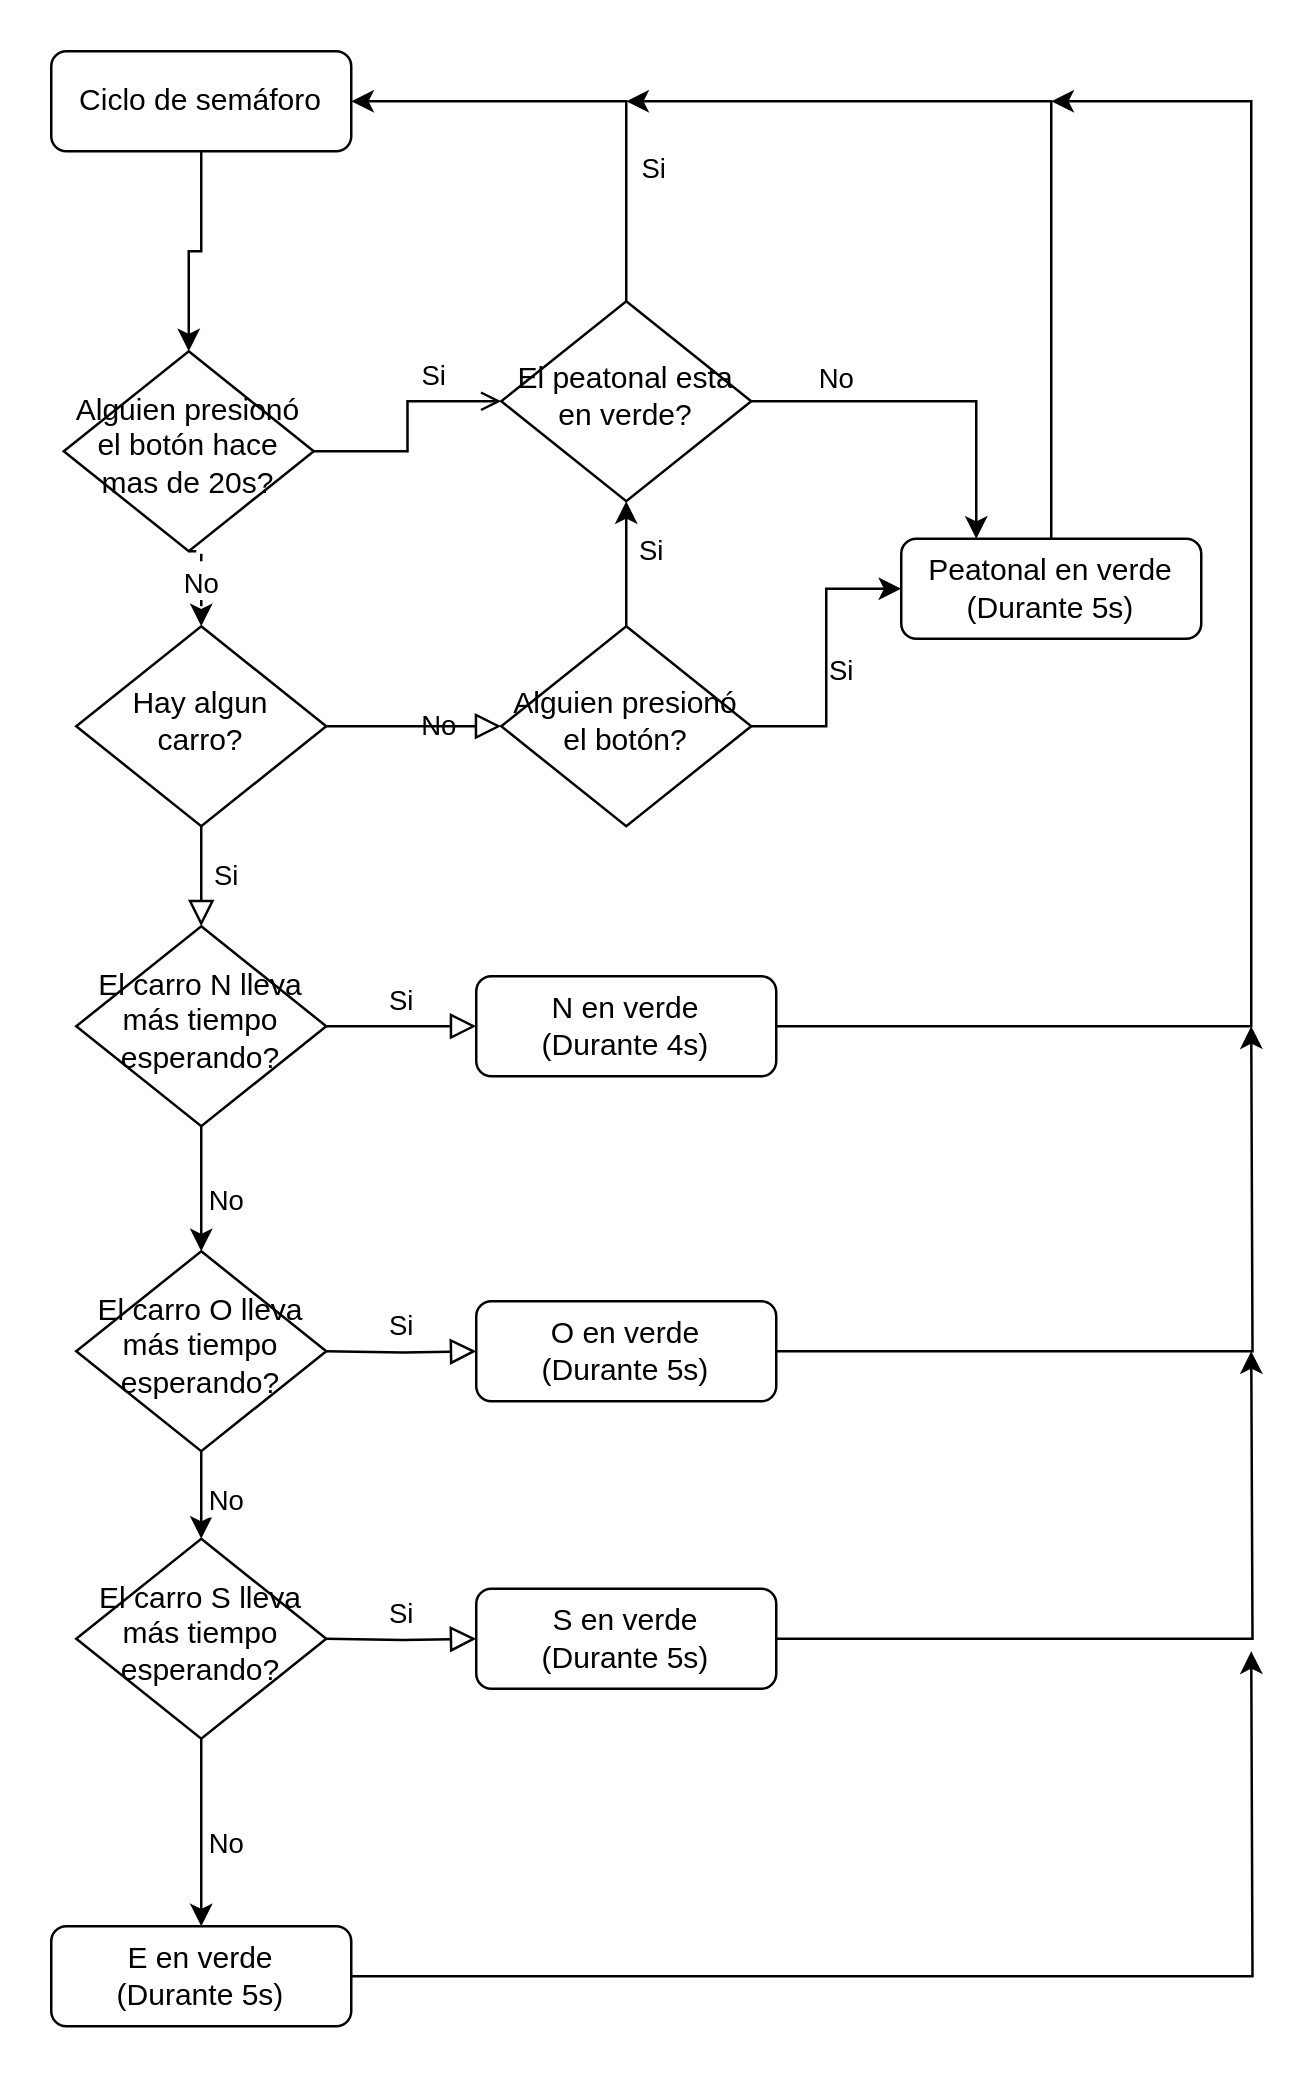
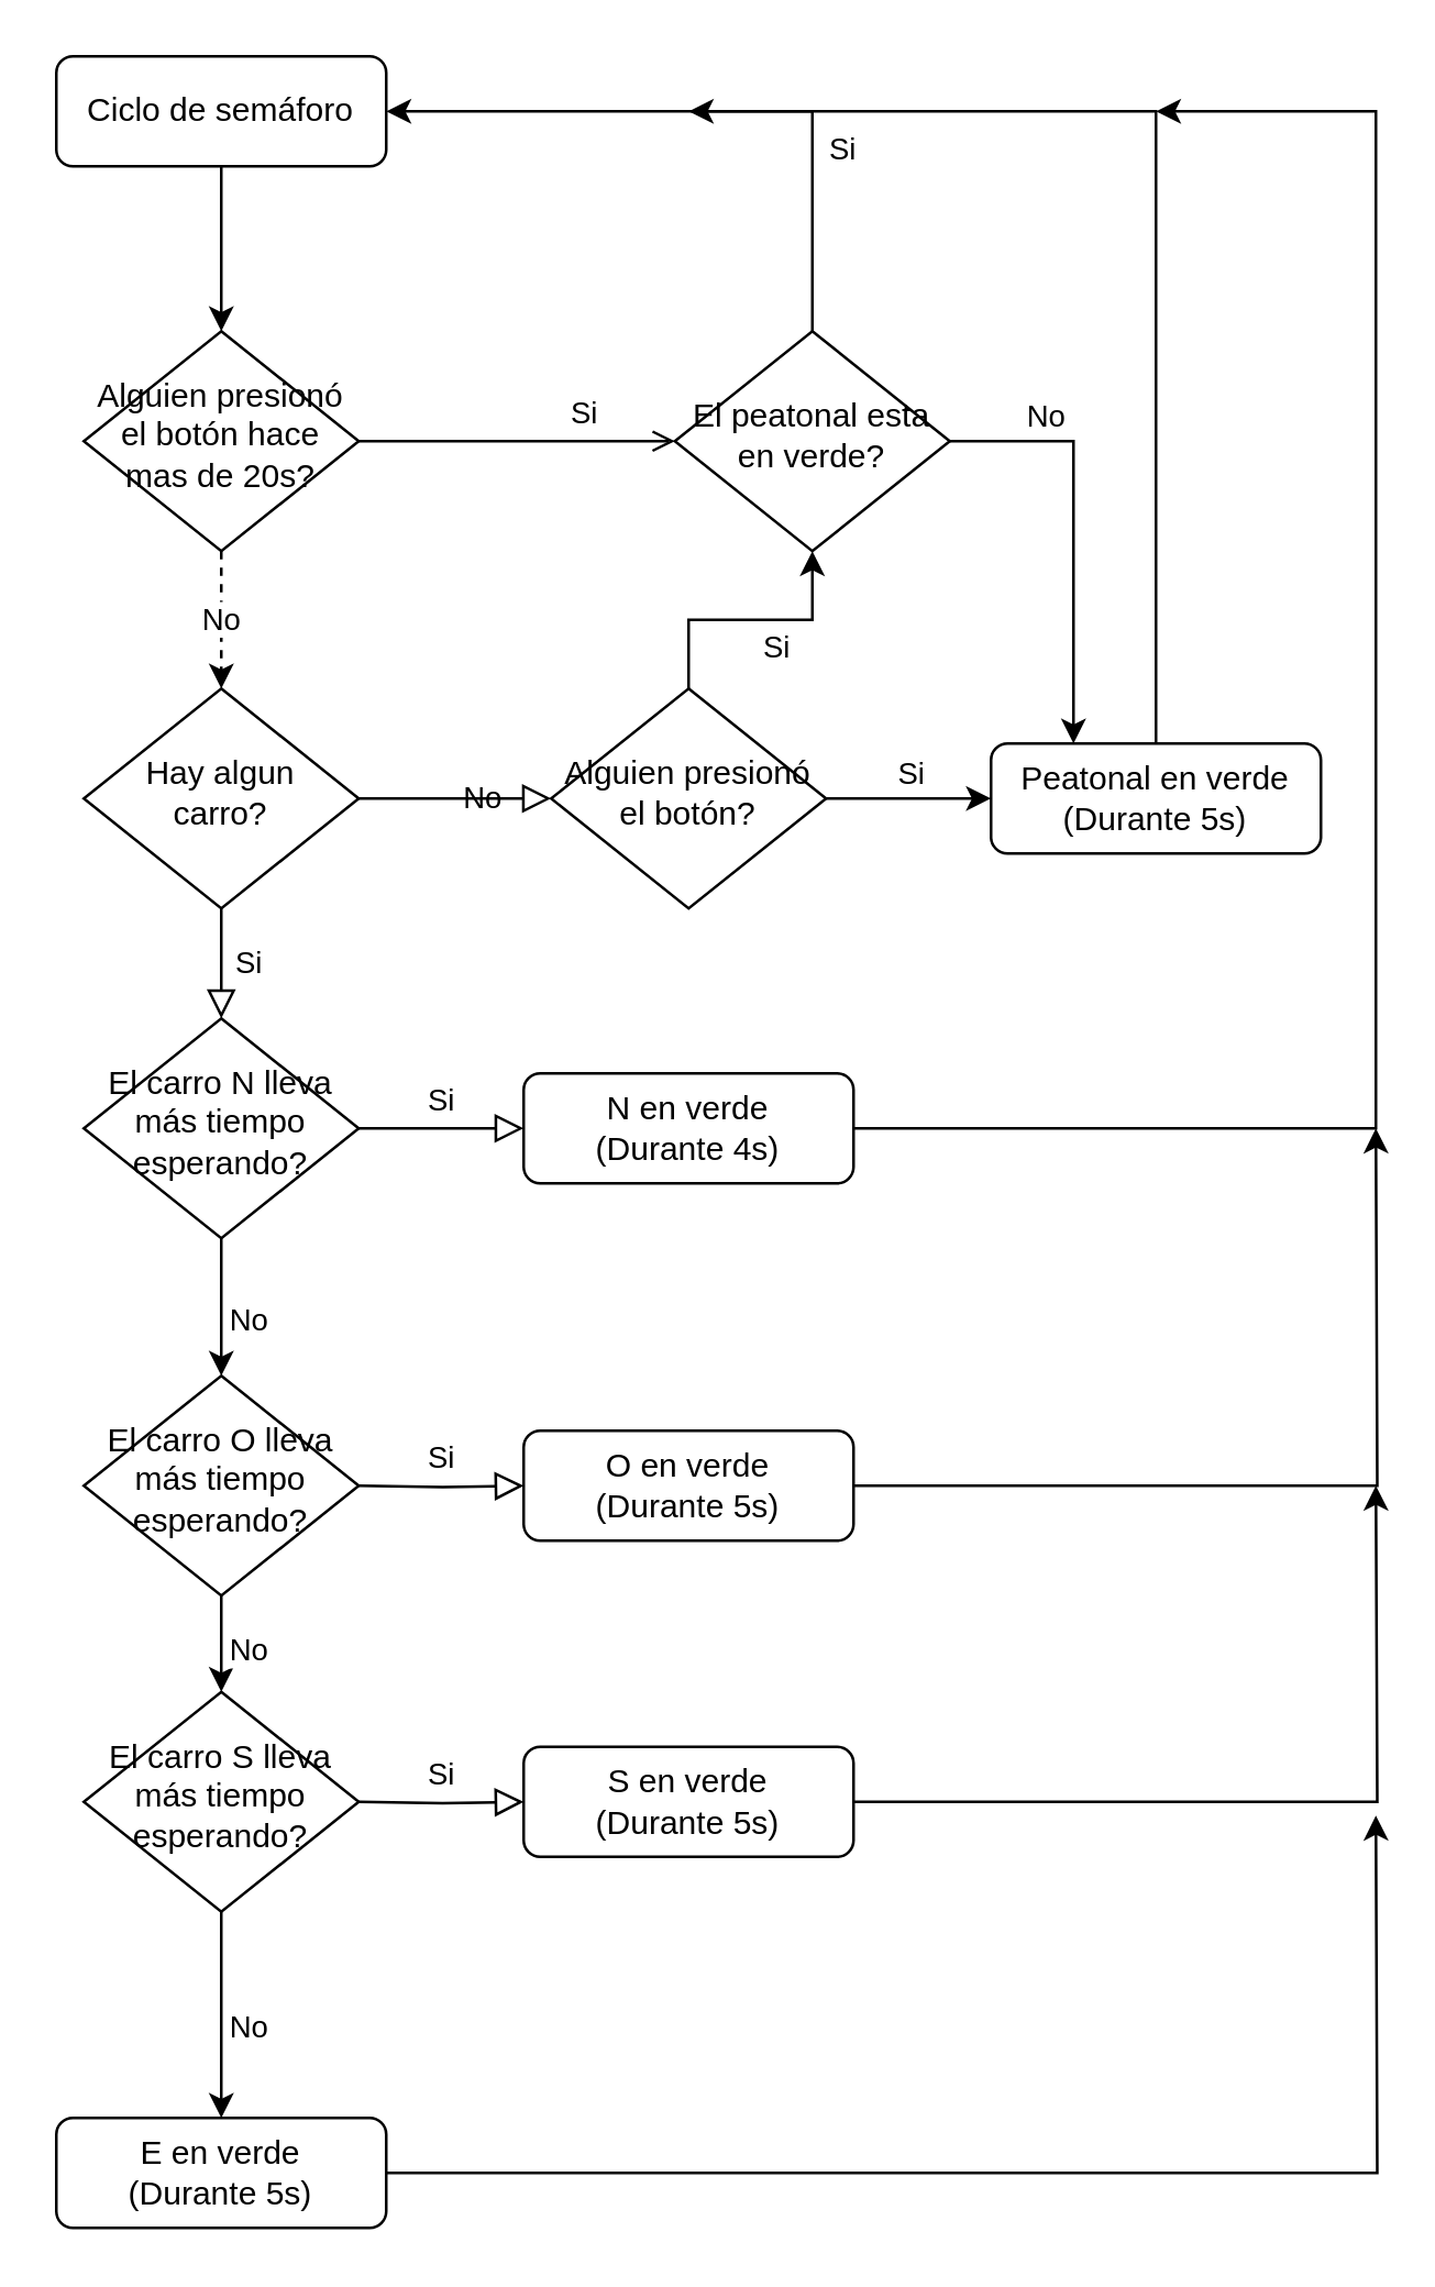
  <mxCell id="0" />
  <mxCell id="1" parent="0" />
  <mxCell id="2" style="edgeStyle=orthogonalEdgeStyle;rounded=0;orthogonalLoop=1;jettySize=auto;html=1;exitX=0.5;exitY=1;exitDx=0;exitDy=0;entryX=0.5;entryY=0;entryDx=0;entryDy=0;" edge="1" parent="1" source="3" target="37"><mxGeometry relative="1" as="geometry" /></mxCell>
  <mxCell id="3" value="Ciclo de semáforo" style="rounded=1;whiteSpace=wrap;html=1;fontSize=12;glass=0;strokeWidth=1;shadow=0;" vertex="1" parent="1"><mxGeometry x="20" y="20" width="120" height="40" as="geometry" /></mxCell>
  <mxCell id="4" value="Si" style="rounded=0;html=1;jettySize=auto;orthogonalLoop=1;fontSize=11;endArrow=block;endFill=0;endSize=8;strokeWidth=1;shadow=0;labelBackgroundColor=none;edgeStyle=orthogonalEdgeStyle;" edge="1" parent="1" source="6" target="9"><mxGeometry y="10" relative="1" as="geometry"><mxPoint as="offset" /></mxGeometry></mxCell>
  <mxCell id="5" value="No" style="edgeStyle=orthogonalEdgeStyle;rounded=0;html=1;jettySize=auto;orthogonalLoop=1;fontSize=11;endArrow=block;endFill=0;endSize=8;strokeWidth=1;shadow=0;labelBackgroundColor=none;" edge="1" parent="1" source="6"><mxGeometry y="10" relative="1" as="geometry"><mxPoint as="offset" /><mxPoint x="200" y="290" as="targetPoint" /></mxGeometry></mxCell>
  <mxCell id="6" value="Hay algun carro?" style="rhombus;whiteSpace=wrap;html=1;shadow=0;fontFamily=Helvetica;fontSize=12;align=center;strokeWidth=1;spacing=6;spacingTop=-4;" vertex="1" parent="1"><mxGeometry x="30" y="250" width="100" height="80" as="geometry" /></mxCell>
  <mxCell id="7" value="Si" style="edgeStyle=orthogonalEdgeStyle;rounded=0;html=1;jettySize=auto;orthogonalLoop=1;fontSize=11;endArrow=block;endFill=0;endSize=8;strokeWidth=1;shadow=0;labelBackgroundColor=none;" edge="1" parent="1" source="9" target="11"><mxGeometry y="10" relative="1" as="geometry"><mxPoint as="offset" /></mxGeometry></mxCell>
  <mxCell id="8" value="No" style="edgeStyle=orthogonalEdgeStyle;rounded=0;orthogonalLoop=1;jettySize=auto;html=1;exitX=0.5;exitY=1;exitDx=0;exitDy=0;entryX=0.5;entryY=0;entryDx=0;entryDy=0;" edge="1" parent="1" source="9" target="17"><mxGeometry x="0.2" y="10" relative="1" as="geometry"><mxPoint as="offset" /></mxGeometry></mxCell>
  <mxCell id="9" value="El carro N lleva más tiempo esperando?" style="rhombus;whiteSpace=wrap;html=1;shadow=0;fontFamily=Helvetica;fontSize=12;align=center;strokeWidth=1;spacing=6;spacingTop=-4;" vertex="1" parent="1"><mxGeometry x="30" y="370" width="100" height="80" as="geometry" /></mxCell>
  <mxCell id="10" style="edgeStyle=orthogonalEdgeStyle;rounded=0;orthogonalLoop=1;jettySize=auto;html=1;exitX=1;exitY=0.5;exitDx=0;exitDy=0;" edge="1" parent="1" source="11"><mxGeometry relative="1" as="geometry"><mxPoint x="420" y="40" as="targetPoint" /><Array as="points"><mxPoint x="500" y="410" /><mxPoint x="500" y="40" /></Array></mxGeometry></mxCell>
  <mxCell id="11" value="N en verde&lt;br&gt;(Durante 4s)" style="rounded=1;whiteSpace=wrap;html=1;fontSize=12;glass=0;strokeWidth=1;shadow=0;" vertex="1" parent="1"><mxGeometry x="190" y="390" width="120" height="40" as="geometry" /></mxCell>
  <mxCell id="12" value="Si" style="edgeStyle=orthogonalEdgeStyle;rounded=0;orthogonalLoop=1;jettySize=auto;html=1;exitX=0.5;exitY=0;exitDx=0;exitDy=0;entryX=0.5;entryY=1;entryDx=0;entryDy=0;" edge="1" parent="1" source="15" target="34"><mxGeometry x="0.2" y="-10" relative="1" as="geometry"><mxPoint as="offset" /></mxGeometry></mxCell>
  <mxCell id="13" style="edgeStyle=orthogonalEdgeStyle;rounded=0;orthogonalLoop=1;jettySize=auto;html=1;exitX=1;exitY=0.5;exitDx=0;exitDy=0;entryX=0;entryY=0.5;entryDx=0;entryDy=0;" edge="1" parent="1" source="15" target="21"><mxGeometry relative="1" as="geometry" /></mxCell>
  <mxCell id="14" value="Si" style="edgeLabel;html=1;align=center;verticalAlign=middle;resizable=0;points=[];" connectable="0" vertex="1" parent="13"><mxGeometry x="-0.219" y="2" relative="1" as="geometry"><mxPoint x="7" y="-8" as="offset" /></mxGeometry></mxCell>
  <mxCell id="15" value="Alguien presionó el botón?" style="rhombus;whiteSpace=wrap;html=1;shadow=0;fontFamily=Helvetica;fontSize=12;align=center;strokeWidth=1;spacing=6;spacingTop=-4;" vertex="1" parent="1"><mxGeometry x="200" y="250" width="100" height="80" as="geometry" /></mxCell>
  <mxCell id="16" value="No" style="edgeStyle=orthogonalEdgeStyle;rounded=0;orthogonalLoop=1;jettySize=auto;html=1;exitX=0.5;exitY=1;exitDx=0;exitDy=0;" edge="1" parent="1" source="17" target="19"><mxGeometry x="0.335" y="10" relative="1" as="geometry"><mxPoint as="offset" /></mxGeometry></mxCell>
  <mxCell id="17" value="El carro O lleva más tiempo esperando?" style="rhombus;whiteSpace=wrap;html=1;shadow=0;fontFamily=Helvetica;fontSize=12;align=center;strokeWidth=1;spacing=6;spacingTop=-4;" vertex="1" parent="1"><mxGeometry x="30" y="500" width="100" height="80" as="geometry" /></mxCell>
  <mxCell id="18" value="No" style="edgeStyle=orthogonalEdgeStyle;rounded=0;orthogonalLoop=1;jettySize=auto;html=1;exitX=0.5;exitY=1;exitDx=0;exitDy=0;entryX=0.5;entryY=0;entryDx=0;entryDy=0;" edge="1" parent="1" source="19" target="29"><mxGeometry x="0.111" y="10" relative="1" as="geometry"><mxPoint x="80" y="740" as="targetPoint" /><mxPoint as="offset" /></mxGeometry></mxCell>
  <mxCell id="19" value="El carro S lleva más tiempo esperando?" style="rhombus;whiteSpace=wrap;html=1;shadow=0;fontFamily=Helvetica;fontSize=12;align=center;strokeWidth=1;spacing=6;spacingTop=-4;" vertex="1" parent="1"><mxGeometry x="30" y="615" width="100" height="80" as="geometry" /></mxCell>
  <mxCell id="20" style="edgeStyle=orthogonalEdgeStyle;rounded=0;orthogonalLoop=1;jettySize=auto;html=1;exitX=0.5;exitY=0;exitDx=0;exitDy=0;" edge="1" parent="1" source="21"><mxGeometry relative="1" as="geometry"><mxPoint x="250" y="40" as="targetPoint" /><Array as="points"><mxPoint x="420" y="40" /></Array></mxGeometry></mxCell>
- <mxCell id="21" value="Peatonal en verde&lt;br&gt;(Durante 5s)" style="rounded=1;whiteSpace=wrap;html=1;fontSize=12;glass=0;strokeWidth=1;shadow=0;" vertex="1" parent="1"><mxGeometry x="360" y="215" width="120" height="40" as="geometry" /></mxCell>
+ <mxCell id="21" value="Peatonal en verde&lt;br&gt;(Durante 5s)" style="rounded=1;whiteSpace=wrap;html=1;fontSize=12;glass=0;strokeWidth=1;shadow=0;" vertex="1" parent="1"><mxGeometry x="360" y="270" width="120" height="40" as="geometry" /></mxCell>
  <mxCell id="22" value="Si" style="edgeStyle=orthogonalEdgeStyle;rounded=0;html=1;jettySize=auto;orthogonalLoop=1;fontSize=11;endArrow=block;endFill=0;endSize=8;strokeWidth=1;shadow=0;labelBackgroundColor=none;" edge="1" parent="1" target="24"><mxGeometry y="10" relative="1" as="geometry"><mxPoint as="offset" /><mxPoint x="130" y="540" as="sourcePoint" /></mxGeometry></mxCell>
  <mxCell id="23" style="edgeStyle=orthogonalEdgeStyle;rounded=0;orthogonalLoop=1;jettySize=auto;html=1;exitX=1;exitY=0.5;exitDx=0;exitDy=0;" edge="1" parent="1" source="24"><mxGeometry relative="1" as="geometry"><mxPoint x="500" y="410" as="targetPoint" /></mxGeometry></mxCell>
  <mxCell id="24" value="O en verde&lt;br&gt;(Durante 5s)" style="rounded=1;whiteSpace=wrap;html=1;fontSize=12;glass=0;strokeWidth=1;shadow=0;" vertex="1" parent="1"><mxGeometry x="190" y="520" width="120" height="40" as="geometry" /></mxCell>
  <mxCell id="25" value="Si" style="edgeStyle=orthogonalEdgeStyle;rounded=0;html=1;jettySize=auto;orthogonalLoop=1;fontSize=11;endArrow=block;endFill=0;endSize=8;strokeWidth=1;shadow=0;labelBackgroundColor=none;" edge="1" parent="1" target="27"><mxGeometry y="10" relative="1" as="geometry"><mxPoint as="offset" /><mxPoint x="130" y="655" as="sourcePoint" /></mxGeometry></mxCell>
  <mxCell id="26" style="edgeStyle=orthogonalEdgeStyle;rounded=0;orthogonalLoop=1;jettySize=auto;html=1;exitX=1;exitY=0.5;exitDx=0;exitDy=0;" edge="1" parent="1" source="27"><mxGeometry relative="1" as="geometry"><mxPoint x="500" y="540" as="targetPoint" /></mxGeometry></mxCell>
  <mxCell id="27" value="S en verde&lt;br&gt;(Durante 5s)" style="rounded=1;whiteSpace=wrap;html=1;fontSize=12;glass=0;strokeWidth=1;shadow=0;" vertex="1" parent="1"><mxGeometry x="190" y="635" width="120" height="40" as="geometry" /></mxCell>
  <mxCell id="28" style="edgeStyle=orthogonalEdgeStyle;rounded=0;orthogonalLoop=1;jettySize=auto;html=1;exitX=1;exitY=0.5;exitDx=0;exitDy=0;" edge="1" parent="1" source="29"><mxGeometry relative="1" as="geometry"><mxPoint x="500" y="660" as="targetPoint" /></mxGeometry></mxCell>
  <mxCell id="29" value="E en verde&lt;br&gt;(Durante 5s)" style="rounded=1;whiteSpace=wrap;html=1;fontSize=12;glass=0;strokeWidth=1;shadow=0;" vertex="1" parent="1"><mxGeometry x="20" y="770" width="120" height="40" as="geometry" /></mxCell>
  <mxCell id="30" style="edgeStyle=orthogonalEdgeStyle;rounded=0;orthogonalLoop=1;jettySize=auto;html=1;exitX=0.5;exitY=0;exitDx=0;exitDy=0;entryX=1;entryY=0.5;entryDx=0;entryDy=0;" edge="1" parent="1" source="34" target="3"><mxGeometry relative="1" as="geometry" /></mxCell>
  <mxCell id="31" value="Si" style="edgeLabel;html=1;align=center;verticalAlign=middle;resizable=0;points=[];" connectable="0" vertex="1" parent="30"><mxGeometry x="-0.433" y="1" relative="1" as="geometry"><mxPoint x="11" as="offset" /></mxGeometry></mxCell>
  <mxCell id="32" style="edgeStyle=orthogonalEdgeStyle;rounded=0;orthogonalLoop=1;jettySize=auto;html=1;entryX=0.25;entryY=0;entryDx=0;entryDy=0;" edge="1" parent="1" source="34" target="21"><mxGeometry relative="1" as="geometry" /></mxCell>
  <mxCell id="33" value="No" style="edgeLabel;html=1;align=center;verticalAlign=middle;resizable=0;points=[];" connectable="0" vertex="1" parent="32"><mxGeometry x="-0.725" y="-1" relative="1" as="geometry"><mxPoint x="13" y="-11" as="offset" /></mxGeometry></mxCell>
- <mxCell id="34" value="El peatonal esta en verde?" style="rhombus;whiteSpace=wrap;html=1;shadow=0;fontFamily=Helvetica;fontSize=12;align=center;strokeWidth=1;spacing=6;spacingTop=-4;" vertex="1" parent="1"><mxGeometry x="200" y="120" width="100" height="80" as="geometry" /></mxCell>
+ <mxCell id="34" value="El peatonal esta en verde?" style="rhombus;whiteSpace=wrap;html=1;shadow=0;fontFamily=Helvetica;fontSize=12;align=center;strokeWidth=1;spacing=6;spacingTop=-4;" vertex="1" parent="1"><mxGeometry x="245" y="120" width="100" height="80" as="geometry" /></mxCell>
  <mxCell id="35" value="No" style="edgeStyle=orthogonalEdgeStyle;rounded=0;orthogonalLoop=1;jettySize=auto;html=1;exitX=0.5;exitY=1;exitDx=0;exitDy=0;entryX=0.5;entryY=0;entryDx=0;entryDy=0;dashed=1;" edge="1" parent="1" source="37" target="6"><mxGeometry relative="1" as="geometry" /></mxCell>
  <mxCell id="36" value="Si" style="edgeStyle=orthogonalEdgeStyle;rounded=0;orthogonalLoop=1;jettySize=auto;html=1;exitX=1;exitY=0.5;exitDx=0;exitDy=0;entryX=0;entryY=0.5;entryDx=0;entryDy=0;endArrow=open;" edge="1" parent="1" source="37" target="34"><mxGeometry x="0.429" y="10" relative="1" as="geometry"><mxPoint as="offset" /></mxGeometry></mxCell>
- <mxCell id="37" value="Alguien presionó el botón hace mas de 20s?" style="rhombus;whiteSpace=wrap;html=1;shadow=0;fontFamily=Helvetica;fontSize=12;align=center;strokeWidth=1;spacing=6;spacingTop=-4;" vertex="1" parent="1"><mxGeometry x="25" y="140" width="100" height="80" as="geometry" /></mxCell>
+ <mxCell id="37" value="Alguien presionó el botón hace mas de 20s?" style="rhombus;whiteSpace=wrap;html=1;shadow=0;fontFamily=Helvetica;fontSize=12;align=center;strokeWidth=1;spacing=6;spacingTop=-4;" vertex="1" parent="1"><mxGeometry x="30" y="120" width="100" height="80" as="geometry" /></mxCell>
